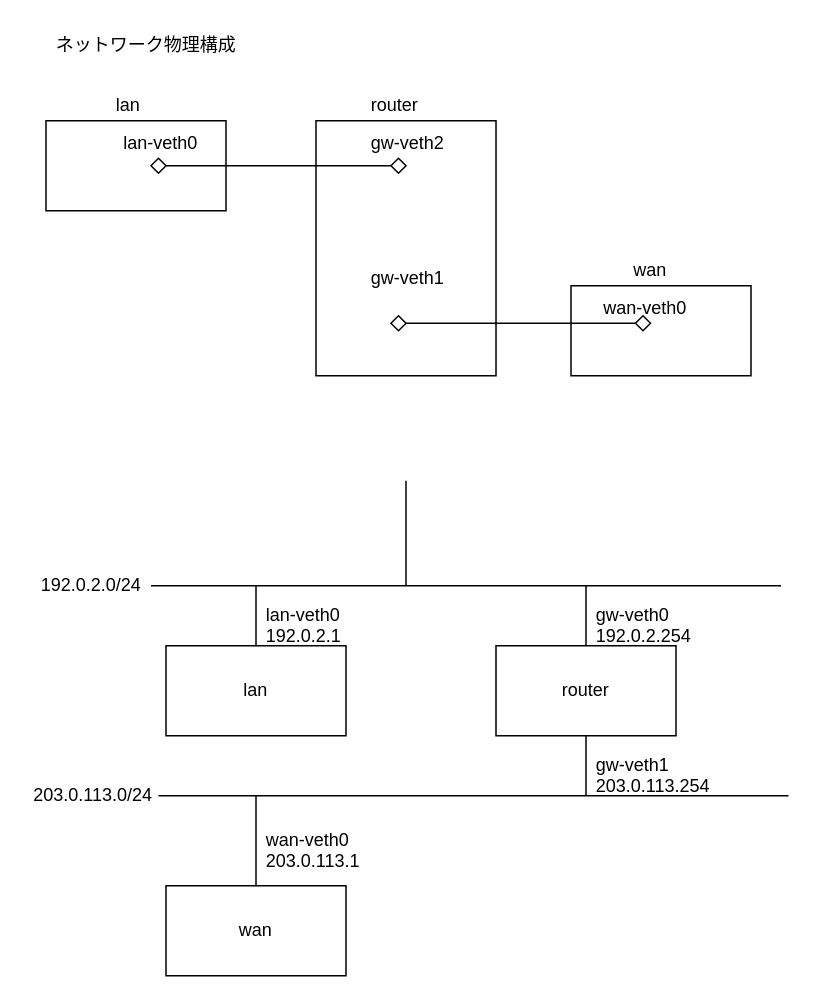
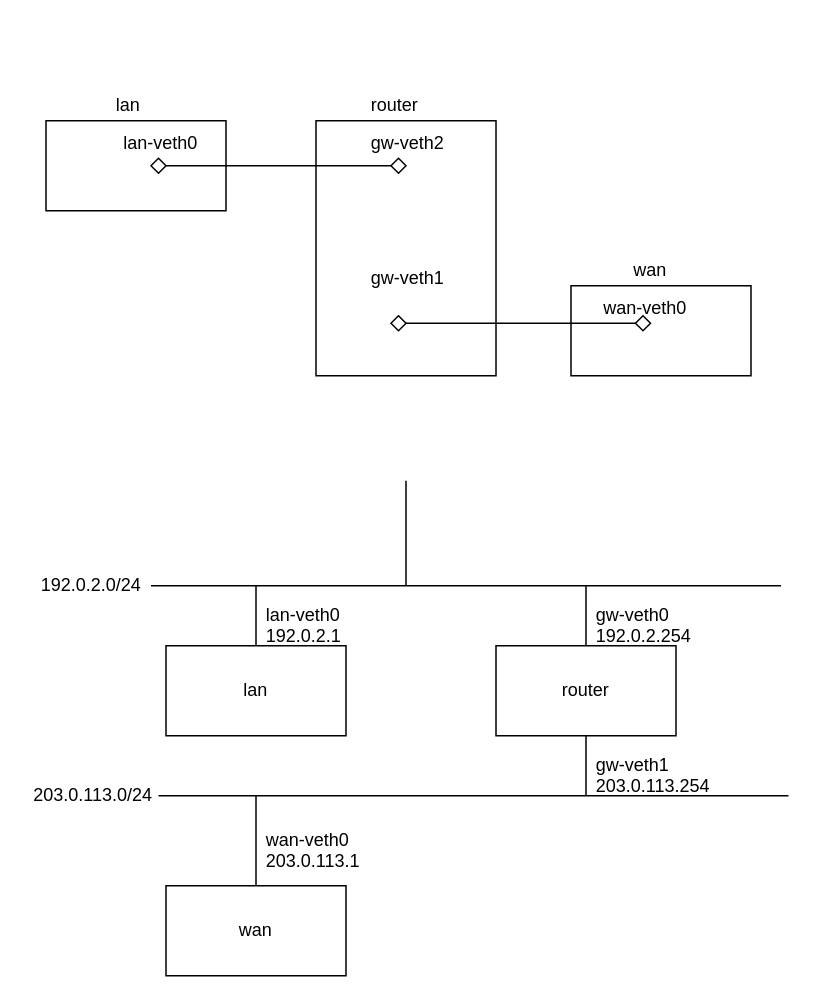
  <mxCell id="0" />
  <mxCell id="1" parent="0" />
  <mxCell id="2" value="" style="rounded=0;whiteSpace=wrap;html=1;" parent="1" vertex="1"><mxGeometry x="380" y="190" width="120" height="60" as="geometry" /></mxCell>
  <mxCell id="3" value="" style="rounded=0;whiteSpace=wrap;html=1;" parent="1" vertex="1"><mxGeometry x="30" y="80" width="120" height="60" as="geometry" /></mxCell>
  <mxCell id="4" value="lan" style="text;html=1;resizable=0;points=[];autosize=1;align=left;verticalAlign=top;spacingTop=-4;" parent="1" vertex="1"><mxGeometry x="75" y="60" width="30" height="20" as="geometry" /></mxCell>
  <mxCell id="5" value="" style="rhombus;whiteSpace=wrap;html=1;" parent="1" vertex="1"><mxGeometry x="100" y="105" width="10" height="10" as="geometry" /></mxCell>
  <mxCell id="6" value="lan-veth0" style="text;html=1;resizable=0;points=[];autosize=1;align=left;verticalAlign=top;spacingTop=-4;" parent="1" vertex="1"><mxGeometry x="80" y="85" width="60" height="20" as="geometry" /></mxCell>
  <mxCell id="7" value="" style="rounded=0;whiteSpace=wrap;html=1;" parent="1" vertex="1"><mxGeometry x="210" y="80" width="120" height="170" as="geometry" /></mxCell>
  <mxCell id="8" value="router" style="text;html=1;resizable=0;points=[];autosize=1;align=left;verticalAlign=top;spacingTop=-4;" parent="1" vertex="1"><mxGeometry x="245" y="60" width="50" height="20" as="geometry" /></mxCell>
  <mxCell id="9" value="" style="rhombus;whiteSpace=wrap;html=1;" parent="1" vertex="1"><mxGeometry x="260" y="105" width="10" height="10" as="geometry" /></mxCell>
  <mxCell id="10" style="edgeStyle=orthogonalEdgeStyle;rounded=0;orthogonalLoop=1;jettySize=auto;html=1;exitX=1;exitY=0.5;exitDx=0;exitDy=0;entryX=0;entryY=0.5;entryDx=0;entryDy=0;endArrow=none;endFill=0;" parent="1" source="5" target="9" edge="1"><mxGeometry relative="1" as="geometry" /></mxCell>
  <mxCell id="11" value="gw-veth2" style="text;html=1;resizable=0;points=[];autosize=1;align=left;verticalAlign=top;spacingTop=-4;" parent="1" vertex="1"><mxGeometry x="245" y="85" width="60" height="20" as="geometry" /></mxCell>
  <mxCell id="12" value="" style="rhombus;whiteSpace=wrap;html=1;" parent="1" vertex="1"><mxGeometry x="260" y="210" width="10" height="10" as="geometry" /></mxCell>
  <mxCell id="13" value="gw-veth1" style="text;html=1;resizable=0;points=[];autosize=1;align=left;verticalAlign=top;spacingTop=-4;" parent="1" vertex="1"><mxGeometry x="245" y="175" width="60" height="20" as="geometry" /></mxCell>
  <mxCell id="14" value="wan-veth0" style="text;html=1;resizable=0;points=[];autosize=1;align=left;verticalAlign=top;spacingTop=-4;" parent="1" vertex="1"><mxGeometry x="400" y="195" width="70" height="20" as="geometry" /></mxCell>
  <mxCell id="15" value="wan" style="text;html=1;resizable=0;points=[];autosize=1;align=left;verticalAlign=top;spacingTop=-4;" parent="1" vertex="1"><mxGeometry x="420" y="170" width="40" height="20" as="geometry" /></mxCell>
  <mxCell id="16" value="" style="rhombus;whiteSpace=wrap;html=1;" parent="1" vertex="1"><mxGeometry x="423" y="210" width="10" height="10" as="geometry" /></mxCell>
  <mxCell id="17" style="edgeStyle=orthogonalEdgeStyle;rounded=0;orthogonalLoop=1;jettySize=auto;html=1;exitX=1;exitY=0.5;exitDx=0;exitDy=0;entryX=0;entryY=0.5;entryDx=0;entryDy=0;endArrow=none;endFill=0;" parent="1" source="12" target="16" edge="1"><mxGeometry relative="1" as="geometry" /></mxCell>
- <mxCell id="18" value="ネットワーク物理構成" style="text;html=1;resizable=0;points=[];autosize=1;align=left;verticalAlign=top;spacingTop=-4;" parent="1" vertex="1"><mxGeometry x="35" y="20" width="140" height="20" as="geometry" /></mxCell>
  <mxCell id="19" value="" style="endArrow=none;html=1;" parent="1" edge="1"><mxGeometry width="50" height="50" relative="1" as="geometry"><mxPoint x="100" y="390" as="sourcePoint" /><mxPoint x="520" y="390" as="targetPoint" /></mxGeometry></mxCell>
  <mxCell id="20" value="192.0.2.0/24" style="text;html=1;resizable=0;points=[];autosize=1;align=left;verticalAlign=top;spacingTop=-4;" parent="1" vertex="1"><mxGeometry x="25" y="380" width="80" height="20" as="geometry" /></mxCell>
  <mxCell id="21" value="" style="endArrow=none;html=1;" parent="1" edge="1"><mxGeometry width="50" height="50" relative="1" as="geometry"><mxPoint x="270" y="390" as="sourcePoint" /><mxPoint x="270" y="320" as="targetPoint" /></mxGeometry></mxCell>
  <mxCell id="22" style="edgeStyle=orthogonalEdgeStyle;rounded=0;orthogonalLoop=1;jettySize=auto;html=1;exitX=0.5;exitY=0;exitDx=0;exitDy=0;endArrow=none;endFill=0;" parent="1" source="23" edge="1"><mxGeometry relative="1" as="geometry"><mxPoint x="170" y="390" as="targetPoint" /></mxGeometry></mxCell>
  <mxCell id="23" value="lan" style="rounded=0;whiteSpace=wrap;html=1;" parent="1" vertex="1"><mxGeometry x="110" y="430" width="120" height="60" as="geometry" /></mxCell>
  <mxCell id="24" style="edgeStyle=orthogonalEdgeStyle;rounded=0;orthogonalLoop=1;jettySize=auto;html=1;exitX=0.5;exitY=0;exitDx=0;exitDy=0;endArrow=none;endFill=0;" parent="1" source="26" edge="1"><mxGeometry relative="1" as="geometry"><mxPoint x="390" y="390" as="targetPoint" /></mxGeometry></mxCell>
  <mxCell id="25" style="edgeStyle=orthogonalEdgeStyle;rounded=0;orthogonalLoop=1;jettySize=auto;html=1;exitX=0.5;exitY=1;exitDx=0;exitDy=0;endArrow=none;endFill=0;" parent="1" source="26" edge="1"><mxGeometry relative="1" as="geometry"><mxPoint x="390" y="530" as="targetPoint" /></mxGeometry></mxCell>
  <mxCell id="26" value="router" style="rounded=0;whiteSpace=wrap;html=1;" parent="1" vertex="1"><mxGeometry x="330" y="430" width="120" height="60" as="geometry" /></mxCell>
  <mxCell id="27" value="lan-veth0&lt;br&gt;192.0.2.1" style="text;html=1;resizable=0;points=[];autosize=1;align=left;verticalAlign=top;spacingTop=-4;" parent="1" vertex="1"><mxGeometry x="175" y="400" width="70" height="30" as="geometry" /></mxCell>
  <mxCell id="28" value="gw-veth0&lt;br&gt;192.0.2.254" style="text;html=1;resizable=0;points=[];autosize=1;align=left;verticalAlign=top;spacingTop=-4;" parent="1" vertex="1"><mxGeometry x="395" y="400" width="80" height="30" as="geometry" /></mxCell>
  <mxCell id="29" value="" style="endArrow=none;html=1;" parent="1" edge="1"><mxGeometry width="50" height="50" relative="1" as="geometry"><mxPoint x="105" y="530" as="sourcePoint" /><mxPoint x="525" y="530" as="targetPoint" /></mxGeometry></mxCell>
  <mxCell id="30" value="203.0.113.0/24" style="text;html=1;resizable=0;points=[];autosize=1;align=left;verticalAlign=top;spacingTop=-4;" parent="1" vertex="1"><mxGeometry x="20" y="520" width="90" height="20" as="geometry" /></mxCell>
  <mxCell id="31" value="gw-veth1&lt;br&gt;203.0.113.254" style="text;html=1;resizable=0;points=[];autosize=1;align=left;verticalAlign=top;spacingTop=-4;" parent="1" vertex="1"><mxGeometry x="395" y="500" width="90" height="30" as="geometry" /></mxCell>
  <mxCell id="32" value="" style="endArrow=none;html=1;" parent="1" edge="1"><mxGeometry width="50" height="50" relative="1" as="geometry"><mxPoint x="170" y="590" as="sourcePoint" /><mxPoint x="170" y="530" as="targetPoint" /></mxGeometry></mxCell>
  <mxCell id="33" value="wan" style="rounded=0;whiteSpace=wrap;html=1;" parent="1" vertex="1"><mxGeometry x="110" y="590" width="120" height="60" as="geometry" /></mxCell>
  <mxCell id="34" value="wan-veth0&lt;br&gt;203.0.113.1" style="text;html=1;resizable=0;points=[];autosize=1;align=left;verticalAlign=top;spacingTop=-4;" parent="1" vertex="1"><mxGeometry x="175" y="550" width="80" height="30" as="geometry" /></mxCell>
